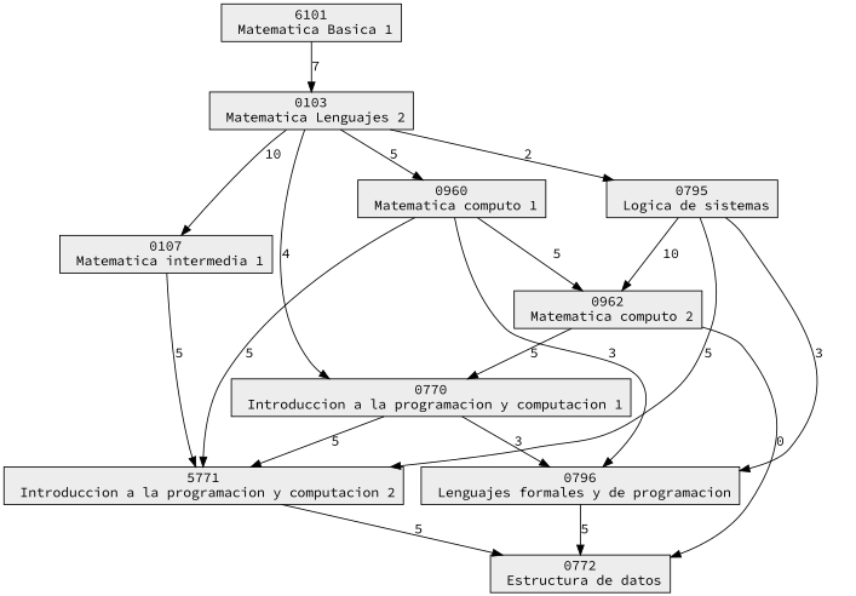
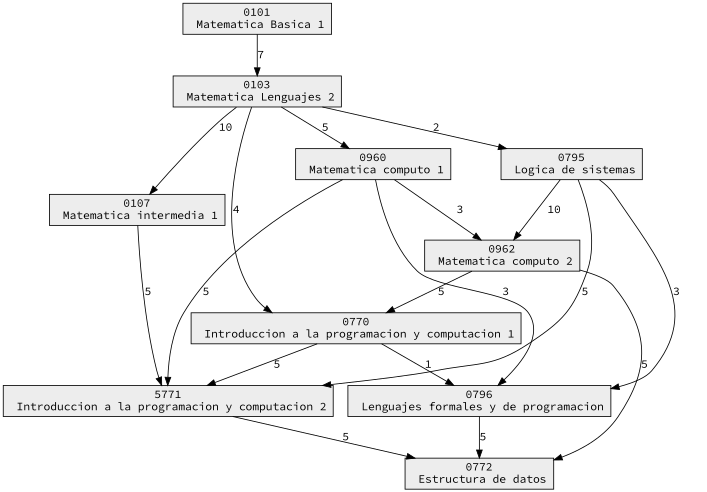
  digraph {
    fontname="Source Code Pro"
    rankdir=TB
    node [color=black fillcolor=gray93 fontname="Source Code Pro" shape=rectangle style=filled]
    edge [fontname="Source Code Pro"]
    n1 [label="0962\n Matematica computo 2"]
    n2 [label="0772\n Estructura de datos"]
    n3 [label="0770\n Introduccion a la programacion y computacion 1"]
    n4 [label="0796\n Lenguajes formales y de programacion"]
    n5 [label="5771\n Introduccion a la programacion y computacion 2"]
    n6 [label="0795\n Logica de sistemas"]
    n7 [label="0960\n Matematica computo 1"]
    n8 [label="0103\n Matematica Lenguajes 2"]
    n9 [label="0107\n Matematica intermedia 1"]
-   n10 [label="6101\n Matematica Basica 1"]
-   n1 -> n2 [label=0]
+   n10 [label="0101\n Matematica Basica 1"]
+   n1 -> n2 [label=5]
    n1 -> n3 [label=5]
-   n3 -> n4 [label=3]
+   n3 -> n4 [label=1]
    n3 -> n5 [label=5]
    n4 -> n2 [label=5]
    n5 -> n2 [label=5]
    n6 -> n1 [label=10]
    n6 -> n4 [label=3]
    n6 -> n5 [label=5]
-   n7 -> n1 [label=5]
+   n7 -> n1 [label=3]
    n7 -> n4 [label=3]
    n7 -> n5 [label=5]
    n8 -> n3 [label=4]
    n8 -> n6 [label=2]
    n8 -> n7 [label=5]
    n8 -> n9 [label=10]
    n9 -> n5 [label=5]
    n10 -> n8 [label=7]
  }
